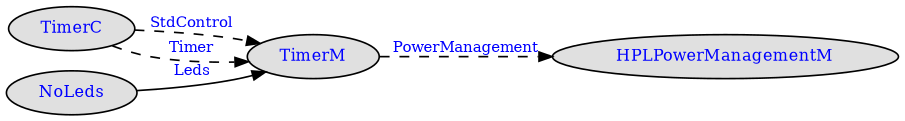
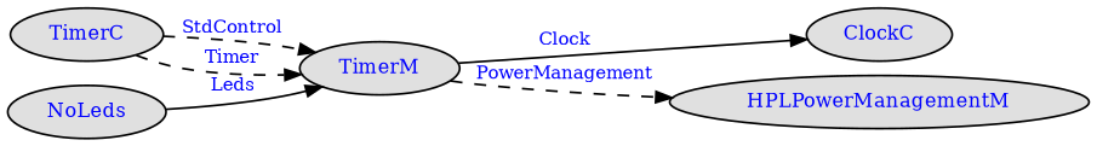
  digraph {
    nodesep=0.1
    rankdir=LR
    ranksep=0.0005
    node [fillcolor="#e0e0e0" fontcolor=blue fontsize=10 shape=ellipse style=filled]
    edge [arrowsize=.8 fontcolor=blue fontsize=9 style=dashed]
    TimerC [height=.1 width=.1]
    TimerM [height=.1 width=.1]
+   ClockC [height=.1 width=.1]
    HPLPowerManagementM [height=.1 width=.1]
    NoLeds [height=.1 width=.1]
    TimerC -> TimerM [label=StdControl]
    TimerC -> TimerM [label=Timer]
+   TimerM -> ClockC [label=Clock style=""]
    TimerM -> HPLPowerManagementM [label=PowerManagement]
    NoLeds -> TimerM [label=Leds style=""]
  }
